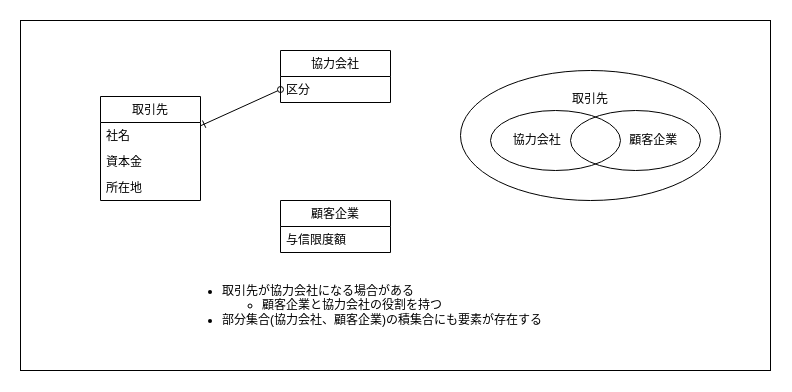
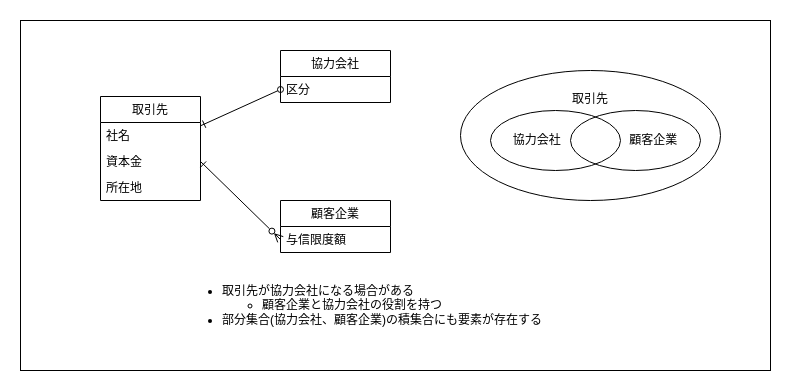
  <mxCell id="0" />
  <mxCell id="1" parent="0" />
  <mxCell id="2" value="" style="rounded=0;whiteSpace=wrap;html=1;" parent="1" vertex="1"><mxGeometry x="20" y="20" width="750" height="350" as="geometry" /></mxCell>
  <mxCell id="3" style="edgeStyle=none;html=1;entryX=0;entryY=0.5;entryDx=0;entryDy=0;startArrow=ERone;startFill=0;endArrow=oval;endFill=0;" parent="1" source="4" target="9" edge="1"><mxGeometry relative="1" as="geometry" /></mxCell>
  <mxCell id="4" value="取引先" style="swimlane;fontStyle=0;childLayout=stackLayout;horizontal=1;startSize=26;fillColor=none;horizontalStack=0;resizeParent=1;resizeParentMax=0;resizeLast=0;collapsible=0;marginBottom=0;" parent="1" vertex="1"><mxGeometry x="100" y="96" width="100" height="104" as="geometry"><mxRectangle x="160" y="130" width="80" height="26" as="alternateBounds" /></mxGeometry></mxCell>
  <mxCell id="5" value="社名" style="text;strokeColor=none;fillColor=none;align=left;verticalAlign=top;spacingLeft=4;spacingRight=4;overflow=hidden;rotatable=0;points=[[0,0.5],[1,0.5]];portConstraint=eastwest;" parent="4" vertex="1"><mxGeometry y="26" width="100" height="26" as="geometry" /></mxCell>
  <mxCell id="6" value="資本金" style="text;strokeColor=none;fillColor=none;align=left;verticalAlign=top;spacingLeft=4;spacingRight=4;overflow=hidden;rotatable=0;points=[[0,0.5],[1,0.5]];portConstraint=eastwest;" vertex="1" parent="4"><mxGeometry y="52" width="100" height="26" as="geometry" /></mxCell>
  <mxCell id="7" value="所在地" style="text;strokeColor=none;fillColor=none;align=left;verticalAlign=top;spacingLeft=4;spacingRight=4;overflow=hidden;rotatable=0;points=[[0,0.5],[1,0.5]];portConstraint=eastwest;" vertex="1" parent="4"><mxGeometry y="78" width="100" height="26" as="geometry" /></mxCell>
  <mxCell id="8" value="協力会社" style="swimlane;fontStyle=0;childLayout=stackLayout;horizontal=1;startSize=26;fillColor=none;horizontalStack=0;resizeParent=1;resizeParentMax=0;resizeLast=0;collapsible=0;marginBottom=0;swimlaneLine=1;strokeColor=default;connectable=1;allowArrows=1;" parent="1" vertex="1"><mxGeometry x="280" y="50" width="110" height="52" as="geometry"><mxRectangle x="390" y="120" width="80" height="26" as="alternateBounds" /></mxGeometry></mxCell>
  <mxCell id="9" value="区分" style="text;strokeColor=none;fillColor=none;align=left;verticalAlign=top;spacingLeft=4;spacingRight=4;overflow=hidden;rotatable=0;points=[[0,0.5],[1,0.5]];portConstraint=eastwest;" parent="8" vertex="1"><mxGeometry y="26" width="110" height="26" as="geometry" /></mxCell>
  <mxCell id="10" value="&lt;ul&gt;&lt;li&gt;&lt;span&gt;取引先が協力会社になる場合がある&lt;/span&gt;&lt;br&gt;&lt;/li&gt;&lt;ul&gt;&lt;li&gt;&lt;span&gt;顧客企業と協力会社の役割を持つ&lt;/span&gt;&lt;br&gt;&lt;/li&gt;&lt;/ul&gt;&lt;li&gt;&lt;span&gt;部分集合(協力会社、顧客企業)の積集合にも要素が存在する&lt;/span&gt;&lt;br&gt;&lt;/li&gt;&lt;/ul&gt;" style="text;html=1;strokeColor=none;fillColor=none;align=left;verticalAlign=middle;whiteSpace=wrap;rounded=0;" parent="1" vertex="1"><mxGeometry x="180" y="290" width="450" height="30" as="geometry" /></mxCell>
  <mxCell id="11" value="顧客企業" style="swimlane;fontStyle=0;childLayout=stackLayout;horizontal=1;startSize=26;fillColor=none;horizontalStack=0;resizeParent=1;resizeParentMax=0;resizeLast=0;collapsible=0;marginBottom=0;swimlaneLine=1;strokeColor=default;connectable=1;allowArrows=1;" vertex="1" parent="1"><mxGeometry x="280" y="200" width="110" height="52" as="geometry"><mxRectangle x="390" y="120" width="80" height="26" as="alternateBounds" /></mxGeometry></mxCell>
  <mxCell id="12" value="与信限度額" style="text;strokeColor=none;fillColor=none;align=left;verticalAlign=top;spacingLeft=4;spacingRight=4;overflow=hidden;rotatable=0;points=[[0,0.5],[1,0.5]];portConstraint=eastwest;" vertex="1" parent="11"><mxGeometry y="26" width="110" height="26" as="geometry" /></mxCell>
+ <mxCell id="13" style="edgeStyle=none;html=1;exitX=1;exitY=0.5;exitDx=0;exitDy=0;entryX=0;entryY=0.5;entryDx=0;entryDy=0;startArrow=ERone;startFill=0;endArrow=ERzeroToMany;endFill=0;" edge="1" parent="1" source="6" target="12"><mxGeometry relative="1" as="geometry" /></mxCell>
  <mxCell id="14" value="取引先&lt;br&gt;&lt;br&gt;&lt;br&gt;&lt;br&gt;&lt;br&gt;&lt;br&gt;" style="ellipse;whiteSpace=wrap;html=1;" vertex="1" parent="1"><mxGeometry x="460" y="70" width="260" height="130" as="geometry" /></mxCell>
  <mxCell id="15" value="協力会社&amp;nbsp; &amp;nbsp; &amp;nbsp; &amp;nbsp; &amp;nbsp; &amp;nbsp;" style="ellipse;whiteSpace=wrap;html=1;fillColor=none;" vertex="1" parent="1"><mxGeometry x="490" y="110" width="130" height="60" as="geometry" /></mxCell>
  <mxCell id="16" value="&amp;nbsp; &amp;nbsp; &amp;nbsp; &amp;nbsp; &amp;nbsp; &amp;nbsp;顧客企業" style="ellipse;whiteSpace=wrap;html=1;fillColor=none;" vertex="1" parent="1"><mxGeometry x="570" y="110" width="130" height="60" as="geometry" /></mxCell>
